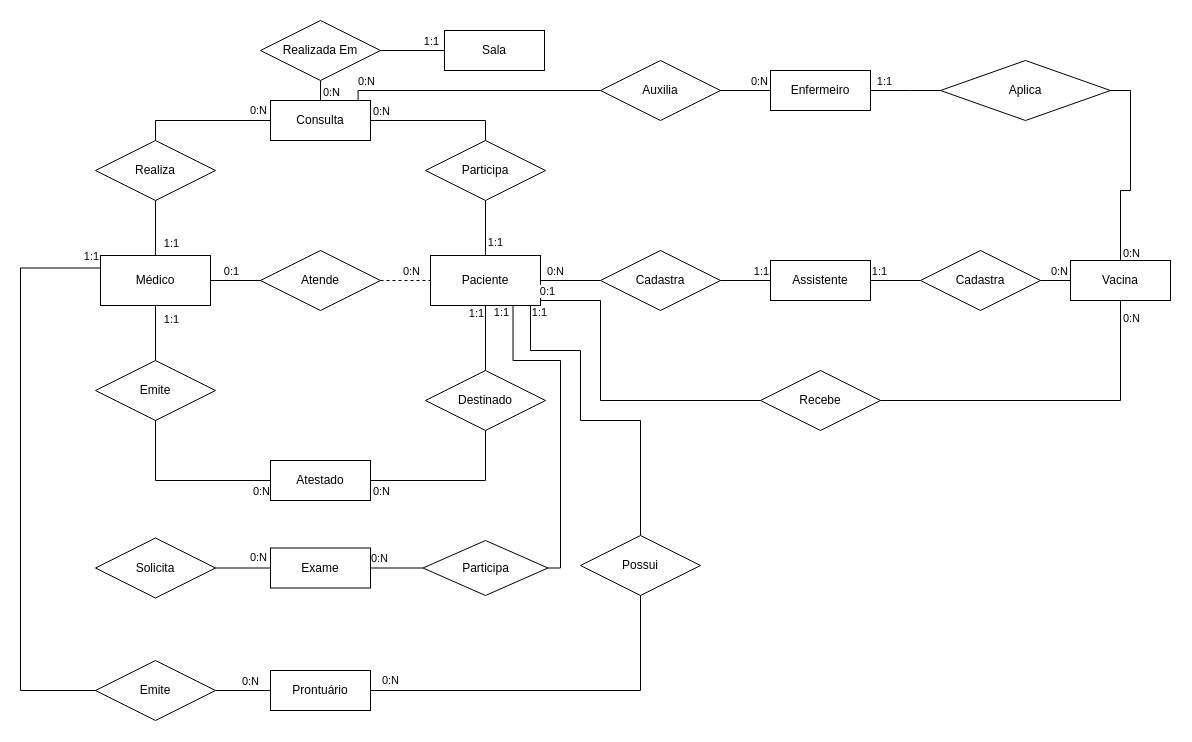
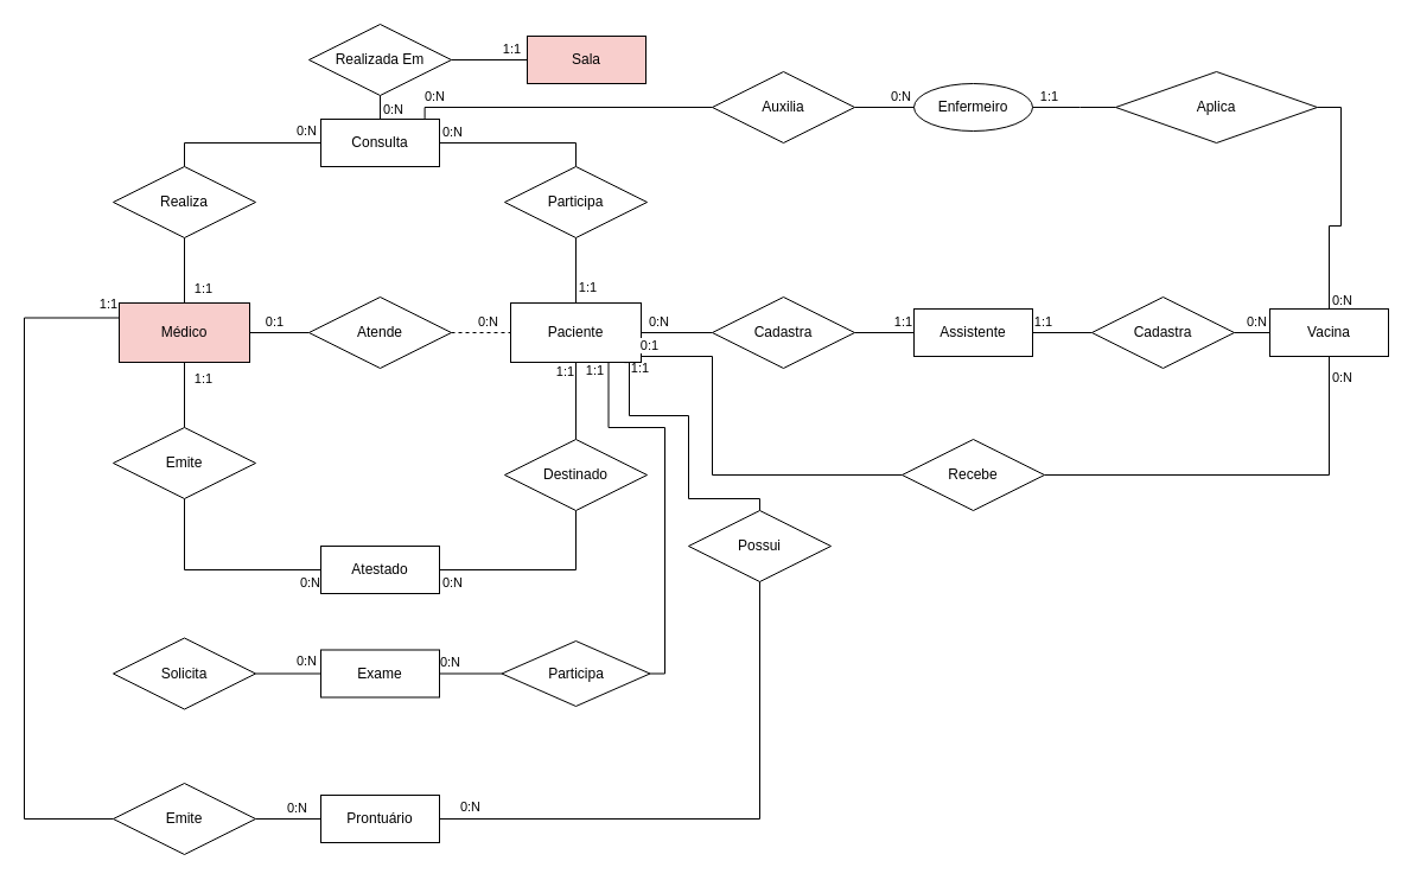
  <mxCell id="0" />
  <mxCell id="1" parent="0" />
  <mxCell id="2" value="" style="edgeStyle=orthogonalEdgeStyle;rounded=0;orthogonalLoop=1;jettySize=auto;html=1;endArrow=none;endFill=0;" edge="1" parent="1" source="10" target="20"><mxGeometry relative="1" as="geometry" /></mxCell>
  <mxCell id="3" value="0:1" style="edgeLabel;html=1;align=center;verticalAlign=middle;resizable=0;points=[];" vertex="1" connectable="0" parent="2"><mxGeometry x="0.072" y="2" relative="1" as="geometry"><mxPoint x="-7" y="-8" as="offset" /></mxGeometry></mxCell>
  <mxCell id="4" style="edgeStyle=orthogonalEdgeStyle;rounded=0;orthogonalLoop=1;jettySize=auto;html=1;exitX=0.5;exitY=1;exitDx=0;exitDy=0;entryX=0.5;entryY=0;entryDx=0;entryDy=0;endArrow=none;endFill=0;" edge="1" parent="1" source="10" target="34"><mxGeometry relative="1" as="geometry" /></mxCell>
  <mxCell id="5" value="1:1" style="edgeLabel;html=1;align=center;verticalAlign=middle;resizable=0;points=[];" vertex="1" connectable="0" parent="4"><mxGeometry x="-0.525" y="-2" relative="1" as="geometry"><mxPoint x="17" as="offset" /></mxGeometry></mxCell>
  <mxCell id="6" style="edgeStyle=orthogonalEdgeStyle;rounded=0;orthogonalLoop=1;jettySize=auto;html=1;exitX=0.5;exitY=0;exitDx=0;exitDy=0;entryX=0.5;entryY=1;entryDx=0;entryDy=0;endArrow=none;endFill=0;" edge="1" parent="1" source="10" target="43"><mxGeometry relative="1" as="geometry" /></mxCell>
  <mxCell id="7" value="1:1" style="edgeLabel;html=1;align=center;verticalAlign=middle;resizable=0;points=[];" vertex="1" connectable="0" parent="6"><mxGeometry x="-0.51" relative="1" as="geometry"><mxPoint x="15" as="offset" /></mxGeometry></mxCell>
  <mxCell id="8" style="edgeStyle=orthogonalEdgeStyle;rounded=0;orthogonalLoop=1;jettySize=auto;html=1;exitX=0;exitY=0.25;exitDx=0;exitDy=0;entryX=0;entryY=0.5;entryDx=0;entryDy=0;endArrow=none;endFill=0;" edge="1" parent="1" source="10" target="81"><mxGeometry relative="1" as="geometry"><Array as="points"><mxPoint x="20" y="268" /><mxPoint x="20" y="690" /></Array></mxGeometry></mxCell>
  <mxCell id="9" value="1:1" style="edgeLabel;html=1;align=center;verticalAlign=middle;resizable=0;points=[];" vertex="1" connectable="0" parent="8"><mxGeometry x="-0.931" y="-1" relative="1" as="geometry"><mxPoint x="10" y="-11" as="offset" /></mxGeometry></mxCell>
- <mxCell id="10" value="Médico" style="html=1;whiteSpace=wrap;" vertex="1" parent="1"><mxGeometry x="100" y="255" width="110" height="50" as="geometry" /></mxCell>
+ <mxCell id="10" value="Médico" style="html=1;whiteSpace=wrap;fillColor=#f8cecc;" vertex="1" parent="1"><mxGeometry x="100" y="255" width="110" height="50" as="geometry" /></mxCell>
  <mxCell id="11" style="edgeStyle=orthogonalEdgeStyle;rounded=0;orthogonalLoop=1;jettySize=auto;html=1;exitX=0.5;exitY=0;exitDx=0;exitDy=0;entryX=0.5;entryY=1;entryDx=0;entryDy=0;endArrow=none;endFill=0;" edge="1" parent="1" source="17" target="46"><mxGeometry relative="1" as="geometry" /></mxCell>
  <mxCell id="12" value="1:1" style="edgeLabel;html=1;align=center;verticalAlign=middle;resizable=0;points=[];" vertex="1" connectable="0" parent="11"><mxGeometry x="-0.485" y="-1" relative="1" as="geometry"><mxPoint x="8" as="offset" /></mxGeometry></mxCell>
  <mxCell id="13" style="edgeStyle=orthogonalEdgeStyle;rounded=0;orthogonalLoop=1;jettySize=auto;html=1;exitX=0.75;exitY=1;exitDx=0;exitDy=0;entryX=1;entryY=0.5;entryDx=0;entryDy=0;endArrow=none;endFill=0;" edge="1" parent="1" source="17" target="72"><mxGeometry relative="1" as="geometry"><Array as="points"><mxPoint x="513" y="360" /><mxPoint x="560" y="360" /><mxPoint x="560" y="568" /><mxPoint x="548" y="568" /></Array></mxGeometry></mxCell>
  <mxCell id="14" value="1:1" style="edgeLabel;html=1;align=center;verticalAlign=middle;resizable=0;points=[];" vertex="1" connectable="0" parent="13"><mxGeometry x="-0.964" relative="1" as="geometry"><mxPoint x="-12" as="offset" /></mxGeometry></mxCell>
  <mxCell id="15" style="edgeStyle=orthogonalEdgeStyle;rounded=0;orthogonalLoop=1;jettySize=auto;html=1;exitX=0.871;exitY=1.002;exitDx=0;exitDy=0;entryX=0.5;entryY=0;entryDx=0;entryDy=0;exitPerimeter=0;endArrow=none;endFill=0;" edge="1" parent="1" source="17" target="83"><mxGeometry relative="1" as="geometry"><Array as="points"><mxPoint x="530" y="305" /><mxPoint x="530" y="350" /><mxPoint x="580" y="350" /><mxPoint x="580" y="420" /><mxPoint x="640" y="420" /></Array></mxGeometry></mxCell>
  <mxCell id="16" value="1:1" style="edgeLabel;html=1;align=center;verticalAlign=middle;resizable=0;points=[];" vertex="1" connectable="0" parent="15"><mxGeometry x="-0.945" relative="1" as="geometry"><mxPoint x="8" y="2" as="offset" /></mxGeometry></mxCell>
  <mxCell id="17" value="Paciente" style="html=1;whiteSpace=wrap;" vertex="1" parent="1"><mxGeometry x="430" y="255" width="110" height="50" as="geometry" /></mxCell>
  <mxCell id="18" value="" style="edgeStyle=orthogonalEdgeStyle;rounded=0;orthogonalLoop=1;jettySize=auto;html=1;endArrow=none;endFill=0;dashed=1;" edge="1" parent="1" source="20" target="17"><mxGeometry relative="1" as="geometry" /></mxCell>
  <mxCell id="19" value="0:N" style="edgeLabel;html=1;align=center;verticalAlign=middle;resizable=0;points=[];" vertex="1" connectable="0" parent="18"><mxGeometry x="0.184" relative="1" as="geometry"><mxPoint y="-10" as="offset" /></mxGeometry></mxCell>
  <mxCell id="20" value="Atende" style="shape=rhombus;perimeter=rhombusPerimeter;whiteSpace=wrap;html=1;align=center;" vertex="1" parent="1"><mxGeometry x="260" y="250" width="120" height="60" as="geometry" /></mxCell>
  <mxCell id="21" value="" style="edgeStyle=orthogonalEdgeStyle;rounded=0;orthogonalLoop=1;jettySize=auto;html=1;endArrow=none;endFill=0;" edge="1" parent="1" source="23" target="17"><mxGeometry relative="1" as="geometry" /></mxCell>
  <mxCell id="22" value="0:N" style="edgeLabel;html=1;align=center;verticalAlign=middle;resizable=0;points=[];" vertex="1" connectable="0" parent="21"><mxGeometry x="0.529" relative="1" as="geometry"><mxPoint y="-10" as="offset" /></mxGeometry></mxCell>
  <mxCell id="23" value="Cadastra" style="shape=rhombus;perimeter=rhombusPerimeter;whiteSpace=wrap;html=1;align=center;" vertex="1" parent="1"><mxGeometry x="600" y="250" width="120" height="60" as="geometry" /></mxCell>
  <mxCell id="24" value="" style="edgeStyle=orthogonalEdgeStyle;rounded=0;orthogonalLoop=1;jettySize=auto;html=1;endArrow=none;endFill=0;" edge="1" parent="1" source="28" target="23"><mxGeometry relative="1" as="geometry" /></mxCell>
  <mxCell id="25" value="1:1" style="edgeLabel;html=1;align=center;verticalAlign=middle;resizable=0;points=[];" vertex="1" connectable="0" parent="24"><mxGeometry x="-0.32" relative="1" as="geometry"><mxPoint x="7" y="-10" as="offset" /></mxGeometry></mxCell>
  <mxCell id="26" style="edgeStyle=orthogonalEdgeStyle;rounded=0;orthogonalLoop=1;jettySize=auto;html=1;exitX=1;exitY=0.5;exitDx=0;exitDy=0;entryX=0;entryY=0.5;entryDx=0;entryDy=0;endArrow=none;endFill=0;" edge="1" parent="1" source="28" target="62"><mxGeometry relative="1" as="geometry" /></mxCell>
  <mxCell id="27" value="1:1" style="edgeLabel;html=1;align=center;verticalAlign=middle;resizable=0;points=[];" vertex="1" connectable="0" parent="26"><mxGeometry x="-0.664" y="-1" relative="1" as="geometry"><mxPoint y="-11" as="offset" /></mxGeometry></mxCell>
  <mxCell id="28" value="Assistente" style="whiteSpace=wrap;html=1;align=center;" vertex="1" parent="1"><mxGeometry x="770" y="260" width="100" height="40" as="geometry" /></mxCell>
  <mxCell id="29" style="edgeStyle=orthogonalEdgeStyle;rounded=0;orthogonalLoop=1;jettySize=auto;html=1;exitX=1;exitY=0.5;exitDx=0;exitDy=0;entryX=0.5;entryY=1;entryDx=0;entryDy=0;endArrow=none;endFill=0;" edge="1" parent="1" source="31" target="37"><mxGeometry relative="1" as="geometry" /></mxCell>
  <mxCell id="30" value="0:N" style="edgeLabel;html=1;align=center;verticalAlign=middle;resizable=0;points=[];" vertex="1" connectable="0" parent="29"><mxGeometry x="-0.831" y="-3" relative="1" as="geometry"><mxPoint x="-4" y="7" as="offset" /></mxGeometry></mxCell>
  <mxCell id="31" value="Atestado" style="whiteSpace=wrap;html=1;align=center;" vertex="1" parent="1"><mxGeometry x="270" y="460" width="100" height="40" as="geometry" /></mxCell>
  <mxCell id="32" style="edgeStyle=orthogonalEdgeStyle;rounded=0;orthogonalLoop=1;jettySize=auto;html=1;exitX=0.5;exitY=1;exitDx=0;exitDy=0;entryX=0;entryY=0.5;entryDx=0;entryDy=0;endArrow=none;endFill=0;" edge="1" parent="1" source="34" target="31"><mxGeometry relative="1" as="geometry" /></mxCell>
  <mxCell id="33" value="0:N" style="edgeLabel;html=1;align=center;verticalAlign=middle;resizable=0;points=[];" vertex="1" connectable="0" parent="32"><mxGeometry x="0.385" relative="1" as="geometry"><mxPoint x="44" y="10" as="offset" /></mxGeometry></mxCell>
  <mxCell id="34" value="Emite" style="shape=rhombus;perimeter=rhombusPerimeter;whiteSpace=wrap;html=1;align=center;" vertex="1" parent="1"><mxGeometry x="95" y="360" width="120" height="60" as="geometry" /></mxCell>
  <mxCell id="35" style="edgeStyle=orthogonalEdgeStyle;rounded=0;orthogonalLoop=1;jettySize=auto;html=1;entryX=0.5;entryY=1;entryDx=0;entryDy=0;endArrow=none;endFill=0;" edge="1" parent="1" source="37" target="17"><mxGeometry relative="1" as="geometry" /></mxCell>
  <mxCell id="36" value="1:1" style="edgeLabel;html=1;align=center;verticalAlign=middle;resizable=0;points=[];" vertex="1" connectable="0" parent="35"><mxGeometry x="0.831" y="-1" relative="1" as="geometry"><mxPoint x="-11" y="2" as="offset" /></mxGeometry></mxCell>
  <mxCell id="37" value="Destinado" style="shape=rhombus;perimeter=rhombusPerimeter;whiteSpace=wrap;html=1;align=center;" vertex="1" parent="1"><mxGeometry x="425" y="370" width="120" height="60" as="geometry" /></mxCell>
  <mxCell id="38" style="edgeStyle=orthogonalEdgeStyle;rounded=0;orthogonalLoop=1;jettySize=auto;html=1;exitX=0.5;exitY=0;exitDx=0;exitDy=0;entryX=0.5;entryY=1;entryDx=0;entryDy=0;endArrow=none;endFill=0;" edge="1" parent="1" source="40" target="49"><mxGeometry relative="1" as="geometry" /></mxCell>
  <mxCell id="39" value="0:N" style="edgeLabel;html=1;align=center;verticalAlign=middle;resizable=0;points=[];" vertex="1" connectable="0" parent="38"><mxGeometry x="-0.131" y="-1" relative="1" as="geometry"><mxPoint x="9" as="offset" /></mxGeometry></mxCell>
  <mxCell id="40" value="Consulta" style="whiteSpace=wrap;html=1;align=center;" vertex="1" parent="1"><mxGeometry x="270" y="100" width="100" height="40" as="geometry" /></mxCell>
  <mxCell id="41" style="edgeStyle=orthogonalEdgeStyle;rounded=0;orthogonalLoop=1;jettySize=auto;html=1;exitX=0.5;exitY=0;exitDx=0;exitDy=0;entryX=0;entryY=0.5;entryDx=0;entryDy=0;endArrow=none;endFill=0;" edge="1" parent="1" source="43" target="40"><mxGeometry relative="1" as="geometry" /></mxCell>
  <mxCell id="42" value="0:N" style="edgeLabel;html=1;align=center;verticalAlign=middle;resizable=0;points=[];" vertex="1" connectable="0" parent="41"><mxGeometry x="0.673" y="-2" relative="1" as="geometry"><mxPoint x="9" y="-13" as="offset" /></mxGeometry></mxCell>
  <mxCell id="43" value="Realiza" style="shape=rhombus;perimeter=rhombusPerimeter;whiteSpace=wrap;html=1;align=center;" vertex="1" parent="1"><mxGeometry x="95" y="140" width="120" height="60" as="geometry" /></mxCell>
  <mxCell id="44" style="edgeStyle=orthogonalEdgeStyle;rounded=0;orthogonalLoop=1;jettySize=auto;html=1;exitX=0.5;exitY=0;exitDx=0;exitDy=0;entryX=1;entryY=0.5;entryDx=0;entryDy=0;endArrow=none;endFill=0;" edge="1" parent="1" source="46" target="40"><mxGeometry relative="1" as="geometry" /></mxCell>
  <mxCell id="45" value="0:N" style="edgeLabel;html=1;align=center;verticalAlign=middle;resizable=0;points=[];" vertex="1" connectable="0" parent="44"><mxGeometry x="0.826" y="2" relative="1" as="geometry"><mxPoint x="-2" y="-12" as="offset" /></mxGeometry></mxCell>
  <mxCell id="46" value="Participa" style="shape=rhombus;perimeter=rhombusPerimeter;whiteSpace=wrap;html=1;align=center;" vertex="1" parent="1"><mxGeometry x="425" y="140" width="120" height="60" as="geometry" /></mxCell>
  <mxCell id="47" style="edgeStyle=orthogonalEdgeStyle;rounded=0;orthogonalLoop=1;jettySize=auto;html=1;exitX=1;exitY=0.5;exitDx=0;exitDy=0;entryX=0;entryY=0.5;entryDx=0;entryDy=0;endArrow=none;endFill=0;" edge="1" parent="1" source="49" target="50"><mxGeometry relative="1" as="geometry" /></mxCell>
  <mxCell id="48" value="1:1" style="edgeLabel;html=1;align=center;verticalAlign=middle;resizable=0;points=[];" vertex="1" connectable="0" parent="47"><mxGeometry x="0.523" y="-1" relative="1" as="geometry"><mxPoint x="1" y="-11" as="offset" /></mxGeometry></mxCell>
  <mxCell id="49" value="Realizada Em" style="shape=rhombus;perimeter=rhombusPerimeter;whiteSpace=wrap;html=1;align=center;" vertex="1" parent="1"><mxGeometry x="260" y="20" width="120" height="60" as="geometry" /></mxCell>
- <mxCell id="50" value="Sala" style="whiteSpace=wrap;html=1;align=center;" vertex="1" parent="1"><mxGeometry x="444" y="30" width="100" height="40" as="geometry" /></mxCell>
- <mxCell id="51" value="Enfermeiro" style="whiteSpace=wrap;html=1;align=center;" vertex="1" parent="1"><mxGeometry x="770" y="70" width="100" height="40" as="geometry" /></mxCell>
+ <mxCell id="50" value="Sala" style="whiteSpace=wrap;html=1;align=center;fillColor=#f8cecc;" vertex="1" parent="1"><mxGeometry x="444" y="30" width="100" height="40" as="geometry" /></mxCell>
+ <mxCell id="51" value="Enfermeiro" style="ellipse;whiteSpace=wrap;html=1;align=center;" vertex="1" parent="1"><mxGeometry x="770" y="70" width="100" height="40" as="geometry" /></mxCell>
  <mxCell id="52" style="edgeStyle=orthogonalEdgeStyle;rounded=0;orthogonalLoop=1;jettySize=auto;html=1;exitX=1;exitY=0.5;exitDx=0;exitDy=0;entryX=0;entryY=0.5;entryDx=0;entryDy=0;endArrow=none;endFill=0;" edge="1" parent="1" source="54" target="51"><mxGeometry relative="1" as="geometry" /></mxCell>
  <mxCell id="53" value="0:N" style="edgeLabel;html=1;align=center;verticalAlign=middle;resizable=0;points=[];" vertex="1" connectable="0" parent="52"><mxGeometry x="0.527" y="1" relative="1" as="geometry"><mxPoint y="-9" as="offset" /></mxGeometry></mxCell>
  <mxCell id="54" value="Auxilia" style="shape=rhombus;perimeter=rhombusPerimeter;whiteSpace=wrap;html=1;align=center;" vertex="1" parent="1"><mxGeometry x="600" y="60" width="120" height="60" as="geometry" /></mxCell>
  <mxCell id="55" style="edgeStyle=orthogonalEdgeStyle;rounded=0;orthogonalLoop=1;jettySize=auto;html=1;exitX=0;exitY=0.5;exitDx=0;exitDy=0;entryX=0.876;entryY=-0.014;entryDx=0;entryDy=0;entryPerimeter=0;endArrow=none;endFill=0;" edge="1" parent="1" source="54" target="40"><mxGeometry relative="1" as="geometry"><Array as="points"><mxPoint x="358" y="90" /></Array></mxGeometry></mxCell>
  <mxCell id="56" value="0:N" style="edgeLabel;html=1;align=center;verticalAlign=middle;resizable=0;points=[];" vertex="1" connectable="0" parent="55"><mxGeometry x="0.876" y="1" relative="1" as="geometry"><mxPoint x="1" y="-11" as="offset" /></mxGeometry></mxCell>
  <mxCell id="57" style="edgeStyle=orthogonalEdgeStyle;rounded=0;orthogonalLoop=1;jettySize=auto;html=1;exitX=0;exitY=0.5;exitDx=0;exitDy=0;endArrow=none;endFill=0;" edge="1" parent="1" source="59" target="51"><mxGeometry relative="1" as="geometry"><Array as="points"><mxPoint x="910" y="90" /><mxPoint x="910" y="90" /></Array></mxGeometry></mxCell>
  <mxCell id="58" value="1:1" style="edgeLabel;html=1;align=center;verticalAlign=middle;resizable=0;points=[];" vertex="1" connectable="0" parent="57"><mxGeometry x="0.834" y="-1" relative="1" as="geometry"><mxPoint x="7" y="-9" as="offset" /></mxGeometry></mxCell>
  <mxCell id="59" value="Aplica" style="shape=rhombus;perimeter=rhombusPerimeter;whiteSpace=wrap;html=1;align=center;" vertex="1" parent="1"><mxGeometry x="940" y="60" width="170" height="60" as="geometry" /></mxCell>
  <mxCell id="60" style="edgeStyle=orthogonalEdgeStyle;rounded=0;orthogonalLoop=1;jettySize=auto;html=1;exitX=1;exitY=0.5;exitDx=0;exitDy=0;entryX=0;entryY=0.5;entryDx=0;entryDy=0;endArrow=none;endFill=0;" edge="1" parent="1" source="62" target="67"><mxGeometry relative="1" as="geometry" /></mxCell>
  <mxCell id="61" value="0:N" style="edgeLabel;html=1;align=center;verticalAlign=middle;resizable=0;points=[];" vertex="1" connectable="0" parent="60"><mxGeometry x="0.941" y="-1" relative="1" as="geometry"><mxPoint x="-11" y="-11" as="offset" /></mxGeometry></mxCell>
  <mxCell id="62" value="Cadastra" style="shape=rhombus;perimeter=rhombusPerimeter;whiteSpace=wrap;html=1;align=center;" vertex="1" parent="1"><mxGeometry x="920" y="250" width="120" height="60" as="geometry" /></mxCell>
  <mxCell id="63" style="edgeStyle=orthogonalEdgeStyle;rounded=0;orthogonalLoop=1;jettySize=auto;html=1;exitX=0.5;exitY=0;exitDx=0;exitDy=0;entryX=1;entryY=0.5;entryDx=0;entryDy=0;endArrow=none;endFill=0;" edge="1" parent="1" source="67" target="59"><mxGeometry relative="1" as="geometry" /></mxCell>
  <mxCell id="64" value="0:N" style="edgeLabel;html=1;align=center;verticalAlign=middle;resizable=0;points=[];" vertex="1" connectable="0" parent="63"><mxGeometry x="-0.834" y="1" relative="1" as="geometry"><mxPoint x="11" y="9" as="offset" /></mxGeometry></mxCell>
  <mxCell id="65" style="edgeStyle=orthogonalEdgeStyle;rounded=0;orthogonalLoop=1;jettySize=auto;html=1;exitX=0.5;exitY=1;exitDx=0;exitDy=0;entryX=1;entryY=0.5;entryDx=0;entryDy=0;endArrow=none;endFill=0;" edge="1" parent="1" source="67" target="68"><mxGeometry relative="1" as="geometry" /></mxCell>
  <mxCell id="66" value="0:N" style="edgeLabel;html=1;align=center;verticalAlign=middle;resizable=0;points=[];" vertex="1" connectable="0" parent="65"><mxGeometry x="-0.918" relative="1" as="geometry"><mxPoint x="10" y="3" as="offset" /></mxGeometry></mxCell>
  <mxCell id="67" value="Vacina" style="whiteSpace=wrap;html=1;align=center;" vertex="1" parent="1"><mxGeometry x="1070" y="260" width="100" height="40" as="geometry" /></mxCell>
  <mxCell id="68" value="Recebe" style="shape=rhombus;perimeter=rhombusPerimeter;whiteSpace=wrap;html=1;align=center;" vertex="1" parent="1"><mxGeometry x="760" y="370" width="120" height="60" as="geometry" /></mxCell>
  <mxCell id="69" style="edgeStyle=orthogonalEdgeStyle;rounded=0;orthogonalLoop=1;jettySize=auto;html=1;exitX=0;exitY=0.5;exitDx=0;exitDy=0;endArrow=none;endFill=0;" edge="1" parent="1" source="68" target="17"><mxGeometry relative="1" as="geometry"><Array as="points"><mxPoint x="600" y="400" /><mxPoint x="600" y="300" /></Array></mxGeometry></mxCell>
  <mxCell id="70" value="0:1" style="edgeLabel;html=1;align=center;verticalAlign=middle;resizable=0;points=[];" vertex="1" connectable="0" parent="69"><mxGeometry x="0.948" relative="1" as="geometry"><mxPoint x="-2" y="-10" as="offset" /></mxGeometry></mxCell>
  <mxCell id="71" value="Solicita" style="shape=rhombus;perimeter=rhombusPerimeter;whiteSpace=wrap;html=1;align=center;" vertex="1" parent="1"><mxGeometry x="95" y="537.5" width="120" height="60" as="geometry" /></mxCell>
  <mxCell id="72" value="Participa" style="shape=rhombus;perimeter=rhombusPerimeter;whiteSpace=wrap;html=1;align=center;" vertex="1" parent="1"><mxGeometry x="422.5" y="540" width="125" height="55" as="geometry" /></mxCell>
  <mxCell id="73" value="" style="edgeStyle=orthogonalEdgeStyle;rounded=0;orthogonalLoop=1;jettySize=auto;html=1;endArrow=none;endFill=0;" edge="1" parent="1" source="77" target="71"><mxGeometry relative="1" as="geometry" /></mxCell>
  <mxCell id="74" value="0:N" style="edgeLabel;html=1;align=center;verticalAlign=middle;resizable=0;points=[];" vertex="1" connectable="0" parent="73"><mxGeometry x="-0.453" y="-1" relative="1" as="geometry"><mxPoint x="2" y="-10" as="offset" /></mxGeometry></mxCell>
  <mxCell id="75" value="" style="edgeStyle=orthogonalEdgeStyle;rounded=0;orthogonalLoop=1;jettySize=auto;html=1;endArrow=none;endFill=0;" edge="1" parent="1" source="77" target="72"><mxGeometry relative="1" as="geometry" /></mxCell>
  <mxCell id="76" value="0:N" style="edgeLabel;html=1;align=center;verticalAlign=middle;resizable=0;points=[];" vertex="1" connectable="0" parent="75"><mxGeometry x="-0.335" relative="1" as="geometry"><mxPoint x="-9" y="-10" as="offset" /></mxGeometry></mxCell>
  <mxCell id="77" value="Exame" style="whiteSpace=wrap;html=1;align=center;" vertex="1" parent="1"><mxGeometry x="270" y="547.5" width="100" height="40" as="geometry" /></mxCell>
  <mxCell id="78" value="Prontuário" style="whiteSpace=wrap;html=1;align=center;" vertex="1" parent="1"><mxGeometry x="270" y="670" width="100" height="40" as="geometry" /></mxCell>
  <mxCell id="79" style="edgeStyle=orthogonalEdgeStyle;rounded=0;orthogonalLoop=1;jettySize=auto;html=1;exitX=1;exitY=0.5;exitDx=0;exitDy=0;entryX=0;entryY=0.5;entryDx=0;entryDy=0;endArrow=none;endFill=0;" edge="1" parent="1" source="81" target="78"><mxGeometry relative="1" as="geometry" /></mxCell>
  <mxCell id="80" value="0:N" style="edgeLabel;html=1;align=center;verticalAlign=middle;resizable=0;points=[];" vertex="1" connectable="0" parent="79"><mxGeometry x="0.231" y="-2" relative="1" as="geometry"><mxPoint y="-12" as="offset" /></mxGeometry></mxCell>
  <mxCell id="81" value="Emite" style="shape=rhombus;perimeter=rhombusPerimeter;whiteSpace=wrap;html=1;align=center;" vertex="1" parent="1"><mxGeometry x="95" y="660" width="120" height="60" as="geometry" /></mxCell>
  <mxCell id="82" value="0:N" style="edgeStyle=orthogonalEdgeStyle;rounded=0;orthogonalLoop=1;jettySize=auto;html=1;exitX=0.5;exitY=1;exitDx=0;exitDy=0;entryX=1;entryY=0.5;entryDx=0;entryDy=0;endArrow=none;endFill=0;" edge="1" parent="1" source="83" target="78"><mxGeometry x="0.89" y="-10" relative="1" as="geometry"><mxPoint as="offset" /></mxGeometry></mxCell>
- <mxCell id="83" value="Possui" style="shape=rhombus;perimeter=rhombusPerimeter;whiteSpace=wrap;html=1;align=center;" vertex="1" parent="1"><mxGeometry x="580" y="535" width="120" height="60" as="geometry" /></mxCell>
+ <mxCell id="83" value="Possui" style="shape=rhombus;perimeter=rhombusPerimeter;whiteSpace=wrap;html=1;align=center;" vertex="1" parent="1"><mxGeometry x="580" y="430" width="120" height="60" as="geometry" /></mxCell>
